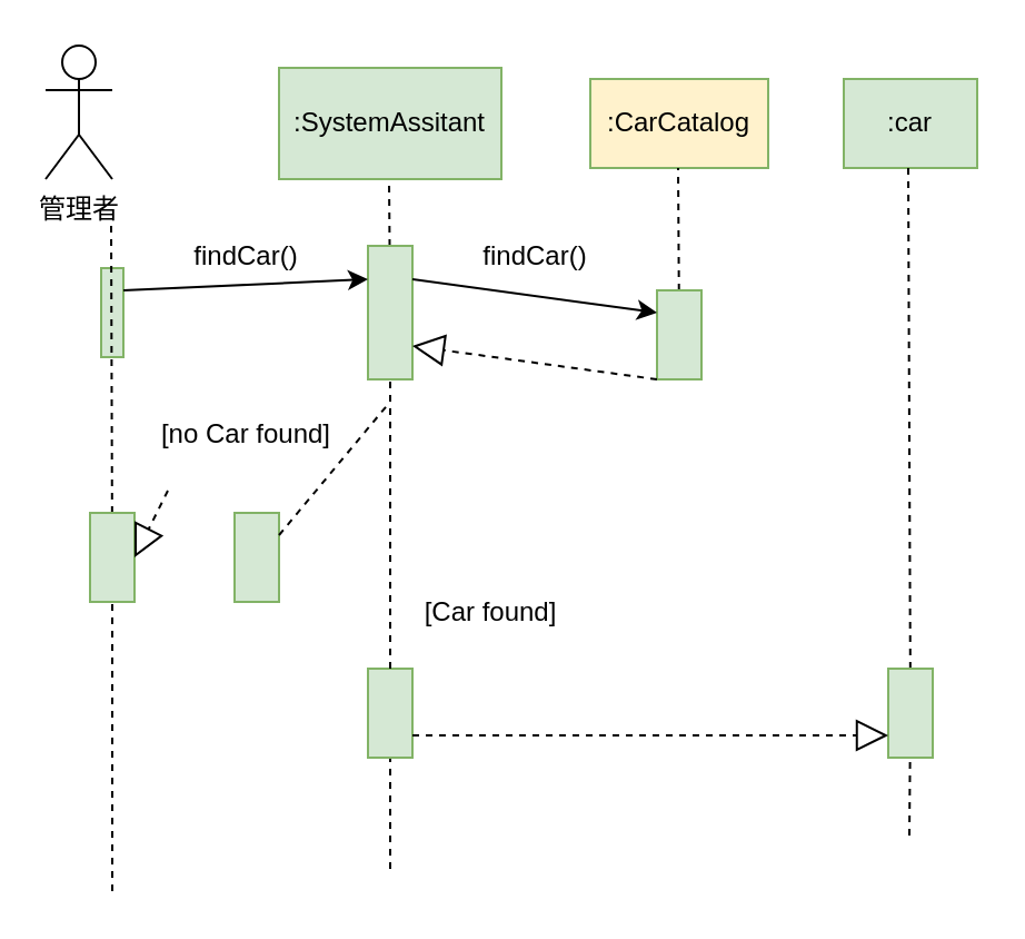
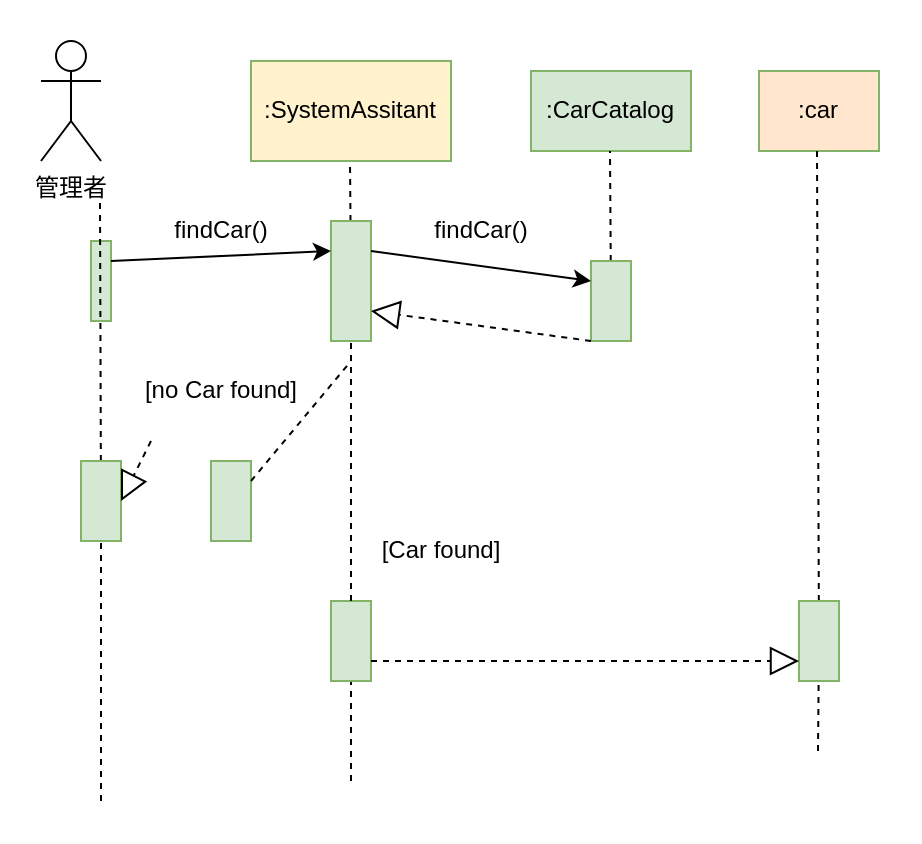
  <mxCell id="0" />
  <mxCell id="1" parent="0" />
  <mxCell id="2" value="" style="rounded=0;whiteSpace=wrap;html=1;fillColor=#d5e8d4;strokeColor=#82b366;" vertex="1" parent="1"><mxGeometry x="45" y="120" width="10" height="40" as="geometry" /></mxCell>
  <mxCell id="3" value="管理者" style="shape=umlActor;verticalLabelPosition=bottom;verticalAlign=top;html=1;outlineConnect=0;" vertex="1" parent="1"><mxGeometry x="20" y="20" width="30" height="60" as="geometry" /></mxCell>
- <mxCell id="4" value=":SystemAssitant" style="rounded=0;whiteSpace=wrap;html=1;fillColor=#d5e8d4;strokeColor=#82b366;" vertex="1" parent="1"><mxGeometry x="125" y="30" width="100" height="50" as="geometry" /></mxCell>
- <mxCell id="5" value=":CarCatalog" style="rounded=0;whiteSpace=wrap;html=1;fillColor=#fff2cc;strokeColor=#82b366;" vertex="1" parent="1"><mxGeometry x="265" y="35" width="80" height="40" as="geometry" /></mxCell>
- <mxCell id="6" value=":car" style="rounded=0;whiteSpace=wrap;html=1;fillColor=#d5e8d4;strokeColor=#82b366;" vertex="1" parent="1"><mxGeometry x="379" y="35" width="60" height="40" as="geometry" /></mxCell>
+ <mxCell id="4" value=":SystemAssitant" style="rounded=0;whiteSpace=wrap;html=1;fillColor=#fff2cc;strokeColor=#82b366;" vertex="1" parent="1"><mxGeometry x="125" y="30" width="100" height="50" as="geometry" /></mxCell>
+ <mxCell id="5" value=":CarCatalog" style="rounded=0;whiteSpace=wrap;html=1;fillColor=#d5e8d4;strokeColor=#82b366;" vertex="1" parent="1"><mxGeometry x="265" y="35" width="80" height="40" as="geometry" /></mxCell>
+ <mxCell id="6" value=":car" style="rounded=0;whiteSpace=wrap;html=1;fillColor=#ffe6cc;strokeColor=#82b366;" vertex="1" parent="1"><mxGeometry x="379" y="35" width="60" height="40" as="geometry" /></mxCell>
  <mxCell id="7" value="" style="endArrow=none;dashed=1;html=1;rounded=0;" edge="1" parent="1" source="19"><mxGeometry width="50" height="50" relative="1" as="geometry"><mxPoint x="50" y="400" as="sourcePoint" /><mxPoint x="49.5" y="100" as="targetPoint" /></mxGeometry></mxCell>
  <mxCell id="8" value="" style="endArrow=none;dashed=1;html=1;rounded=0;" edge="1" parent="1" source="21"><mxGeometry width="50" height="50" relative="1" as="geometry"><mxPoint x="175" y="390" as="sourcePoint" /><mxPoint x="174.5" y="80" as="targetPoint" /></mxGeometry></mxCell>
  <mxCell id="9" value="" style="endArrow=none;dashed=1;html=1;rounded=0;" edge="1" parent="1" source="12"><mxGeometry width="50" height="50" relative="1" as="geometry"><mxPoint x="408.5" y="375" as="sourcePoint" /><mxPoint x="408" y="75" as="targetPoint" /></mxGeometry></mxCell>
  <mxCell id="10" value="" style="endArrow=none;dashed=1;html=1;rounded=0;" edge="1" parent="1" source="16"><mxGeometry width="50" height="50" relative="1" as="geometry"><mxPoint x="305" y="165" as="sourcePoint" /><mxPoint x="304.5" y="75" as="targetPoint" /></mxGeometry></mxCell>
  <mxCell id="11" value="" style="endArrow=none;dashed=1;html=1;rounded=0;" edge="1" parent="1" target="12"><mxGeometry width="50" height="50" relative="1" as="geometry"><mxPoint x="408.5" y="375" as="sourcePoint" /><mxPoint x="408" y="75" as="targetPoint" /></mxGeometry></mxCell>
  <mxCell id="12" value="" style="rounded=0;whiteSpace=wrap;html=1;fillColor=#d5e8d4;strokeColor=#82b366;" vertex="1" parent="1"><mxGeometry x="399" y="300" width="20" height="40" as="geometry" /></mxCell>
  <mxCell id="13" value="" style="endArrow=none;dashed=1;html=1;rounded=0;" edge="1" parent="1" target="14"><mxGeometry width="50" height="50" relative="1" as="geometry"><mxPoint x="175" y="390" as="sourcePoint" /><mxPoint x="174.5" y="80" as="targetPoint" /></mxGeometry></mxCell>
  <mxCell id="14" value="" style="rounded=0;whiteSpace=wrap;html=1;fillColor=#d5e8d4;strokeColor=#82b366;" vertex="1" parent="1"><mxGeometry x="165" y="300" width="20" height="40" as="geometry" /></mxCell>
  <mxCell id="15" value="" style="endArrow=none;dashed=1;html=1;rounded=0;" edge="1" parent="1" target="16"><mxGeometry width="50" height="50" relative="1" as="geometry"><mxPoint x="305" y="165" as="sourcePoint" /><mxPoint x="304.5" y="75" as="targetPoint" /></mxGeometry></mxCell>
  <mxCell id="16" value="" style="rounded=0;whiteSpace=wrap;html=1;fillColor=#d5e8d4;strokeColor=#82b366;" vertex="1" parent="1"><mxGeometry x="295" y="130" width="20" height="40" as="geometry" /></mxCell>
  <mxCell id="17" value="" style="rounded=0;whiteSpace=wrap;html=1;fillColor=#d5e8d4;strokeColor=#82b366;" vertex="1" parent="1"><mxGeometry x="105" y="230" width="20" height="40" as="geometry" /></mxCell>
  <mxCell id="18" value="" style="endArrow=none;dashed=1;html=1;rounded=0;" edge="1" parent="1" target="19"><mxGeometry width="50" height="50" relative="1" as="geometry"><mxPoint x="50" y="400" as="sourcePoint" /><mxPoint x="49.5" y="100" as="targetPoint" /></mxGeometry></mxCell>
  <mxCell id="19" value="" style="rounded=0;whiteSpace=wrap;html=1;fillColor=#d5e8d4;strokeColor=#82b366;" vertex="1" parent="1"><mxGeometry x="40" y="230" width="20" height="40" as="geometry" /></mxCell>
  <mxCell id="20" value="" style="endArrow=none;dashed=1;html=1;rounded=0;" edge="1" parent="1" source="14" target="21"><mxGeometry width="50" height="50" relative="1" as="geometry"><mxPoint x="175" y="300" as="sourcePoint" /><mxPoint x="174.5" y="80" as="targetPoint" /></mxGeometry></mxCell>
  <mxCell id="21" value="" style="rounded=0;whiteSpace=wrap;html=1;fillColor=#d5e8d4;strokeColor=#82b366;" vertex="1" parent="1"><mxGeometry x="165" y="110" width="20" height="60" as="geometry" /></mxCell>
  <mxCell id="22" value="" style="endArrow=classic;html=1;rounded=0;exitX=1;exitY=0.25;exitDx=0;exitDy=0;entryX=0;entryY=0.25;entryDx=0;entryDy=0;" edge="1" parent="1" source="2" target="21"><mxGeometry width="50" height="50" relative="1" as="geometry"><mxPoint x="85" y="260" as="sourcePoint" /><mxPoint x="135" y="210" as="targetPoint" /></mxGeometry></mxCell>
  <mxCell id="23" value="" style="endArrow=classic;html=1;rounded=0;exitX=1;exitY=0.25;exitDx=0;exitDy=0;entryX=0;entryY=0.25;entryDx=0;entryDy=0;" edge="1" parent="1" source="21" target="16"><mxGeometry width="50" height="50" relative="1" as="geometry"><mxPoint x="265" y="260" as="sourcePoint" /><mxPoint x="315" y="210" as="targetPoint" /></mxGeometry></mxCell>
  <mxCell id="24" value="" style="endArrow=block;dashed=1;endFill=0;endSize=12;html=1;rounded=0;exitX=1;exitY=0.75;exitDx=0;exitDy=0;entryX=0;entryY=0.75;entryDx=0;entryDy=0;" edge="1" parent="1" source="14" target="12"><mxGeometry width="160" relative="1" as="geometry"><mxPoint x="205" y="240" as="sourcePoint" /><mxPoint x="365" y="240" as="targetPoint" /></mxGeometry></mxCell>
  <mxCell id="25" value="" style="endArrow=block;dashed=1;endFill=0;endSize=12;html=1;rounded=0;exitX=0;exitY=1;exitDx=0;exitDy=0;entryX=1;entryY=0.75;entryDx=0;entryDy=0;" edge="1" parent="1" source="16" target="21"><mxGeometry width="160" relative="1" as="geometry"><mxPoint x="195" y="340" as="sourcePoint" /><mxPoint x="409" y="340" as="targetPoint" /></mxGeometry></mxCell>
  <mxCell id="26" value="" style="endArrow=none;dashed=1;html=1;rounded=0;exitX=1;exitY=0.25;exitDx=0;exitDy=0;" edge="1" parent="1" source="17"><mxGeometry width="50" height="50" relative="1" as="geometry"><mxPoint x="135" y="260" as="sourcePoint" /><mxPoint x="175" y="180" as="targetPoint" /></mxGeometry></mxCell>
  <mxCell id="27" value="" style="endArrow=block;dashed=1;endFill=0;endSize=12;html=1;rounded=0;entryX=1;entryY=0.5;entryDx=0;entryDy=0;" edge="1" parent="1" target="19"><mxGeometry width="160" relative="1" as="geometry"><mxPoint x="75" y="220" as="sourcePoint" /><mxPoint x="245" y="240" as="targetPoint" /></mxGeometry></mxCell>
  <mxCell id="28" value="findCar()" style="text;html=1;align=center;verticalAlign=middle;resizable=0;points=[];autosize=1;strokeColor=none;fillColor=none;" vertex="1" parent="1"><mxGeometry x="75" y="100" width="70" height="30" as="geometry" /></mxCell>
  <mxCell id="29" value="[no Car found]" style="text;html=1;align=center;verticalAlign=middle;resizable=0;points=[];autosize=1;strokeColor=none;fillColor=none;" vertex="1" parent="1"><mxGeometry x="60" y="180" width="100" height="30" as="geometry" /></mxCell>
  <mxCell id="30" value="[Car found]" style="text;html=1;align=center;verticalAlign=middle;resizable=0;points=[];autosize=1;strokeColor=none;fillColor=none;" vertex="1" parent="1"><mxGeometry x="180" y="260" width="80" height="30" as="geometry" /></mxCell>
  <mxCell id="31" value="findCar()" style="text;html=1;align=center;verticalAlign=middle;resizable=0;points=[];autosize=1;strokeColor=none;fillColor=none;" vertex="1" parent="1"><mxGeometry x="205" y="100" width="70" height="30" as="geometry" /></mxCell>
